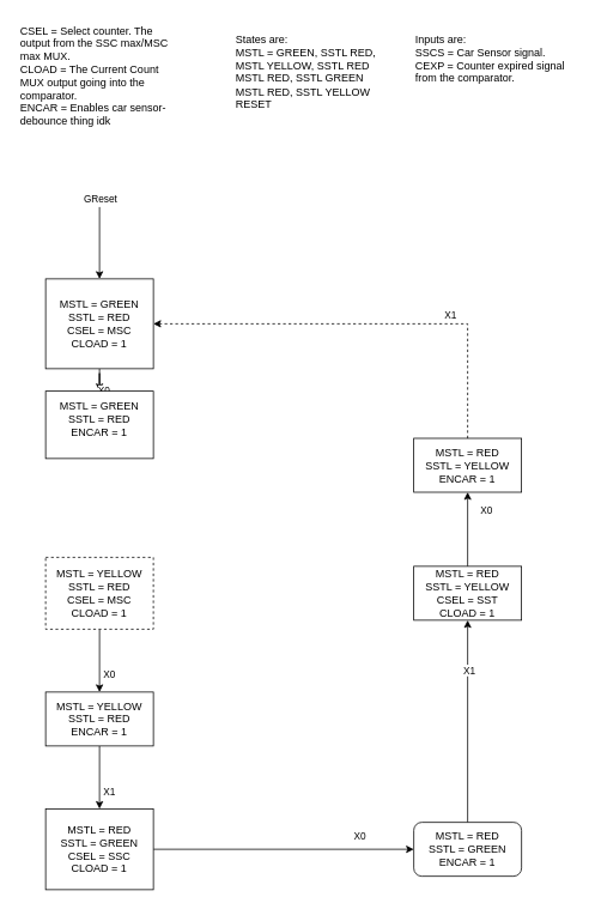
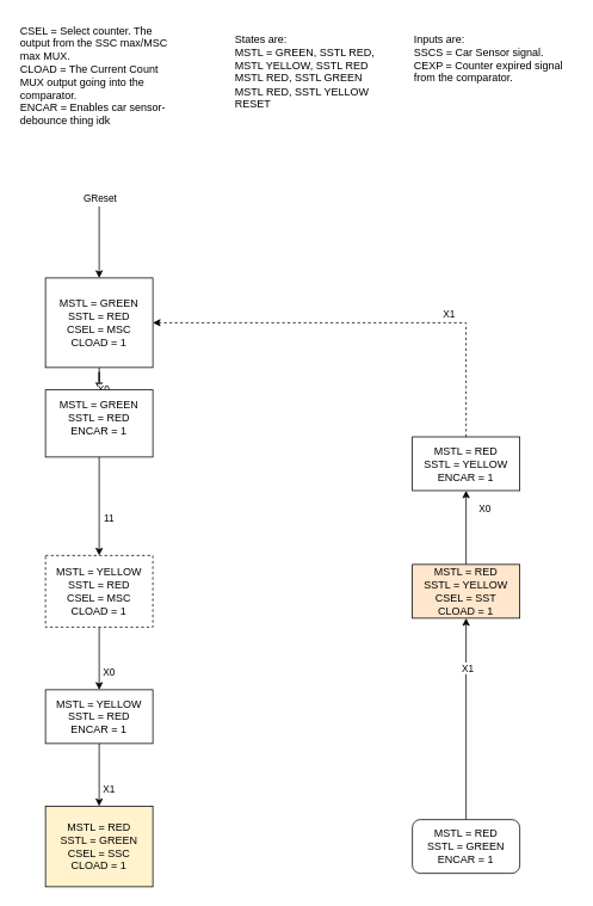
  <mxCell id="0" />
  <mxCell id="1" parent="0" />
  <mxCell id="2" value="" style="edgeStyle=orthogonalEdgeStyle;rounded=0;orthogonalLoop=1;jettySize=auto;html=1;" edge="1" parent="1" source="4" target="11"><mxGeometry relative="1" as="geometry" /></mxCell>
  <mxCell id="3" value="X0" style="edgeLabel;html=1;align=center;verticalAlign=middle;resizable=0;points=[];" vertex="1" connectable="0" parent="2"><mxGeometry x="0.125" y="3" relative="1" as="geometry"><mxPoint x="7" y="15" as="offset" /></mxGeometry></mxCell>
  <mxCell id="4" value="MSTL = GREEN&lt;div&gt;SSTL = RED&lt;/div&gt;&lt;div&gt;CSEL = MSC&lt;/div&gt;&lt;div&gt;CLOAD = 1&lt;/div&gt;" style="rounded=0;whiteSpace=wrap;html=1;" vertex="1" parent="1"><mxGeometry x="50" y="310" width="120" height="100" as="geometry" /></mxCell>
  <mxCell id="5" value="" style="endArrow=classic;html=1;rounded=0;entryX=0.5;entryY=0;entryDx=0;entryDy=0;" edge="1" parent="1" target="4"><mxGeometry width="50" height="50" relative="1" as="geometry"><mxPoint x="110" y="230" as="sourcePoint" /><mxPoint x="30" y="210" as="targetPoint" /></mxGeometry></mxCell>
  <mxCell id="6" value="GReset" style="edgeLabel;html=1;align=center;verticalAlign=middle;resizable=0;points=[];" vertex="1" connectable="0" parent="5"><mxGeometry x="-0.225" relative="1" as="geometry"><mxPoint y="-41" as="offset" /></mxGeometry></mxCell>
  <mxCell id="7" value="CSEL = Select counter. The output from the SSC max/MSC max MUX.&lt;div&gt;CLOAD = The Current Count MUX output going into the comparator.&lt;/div&gt;&lt;div&gt;&lt;div&gt;ENCAR = Enables car sensor-debounce thing idk&lt;/div&gt;&lt;/div&gt;&lt;div&gt;&lt;br&gt;&lt;/div&gt;" style="text;html=1;whiteSpace=wrap;overflow=hidden;rounded=0;" vertex="1" parent="1"><mxGeometry x="20" y="20" width="180" height="170" as="geometry" /></mxCell>
  <mxCell id="8" value="States are:&lt;br&gt;MSTL = GREEN, SSTL RED,&lt;div&gt;MSTL YELLOW, SSTL RED&lt;/div&gt;&lt;div&gt;MSTL RED, SSTL GREEN&lt;/div&gt;&lt;div&gt;MSTL RED, SSTL YELLOW&lt;/div&gt;&lt;div&gt;RESET&lt;/div&gt;" style="text;html=1;whiteSpace=wrap;overflow=hidden;rounded=0;" vertex="1" parent="1"><mxGeometry x="260" y="30" width="180" height="120" as="geometry" /></mxCell>
+ <mxCell id="9" value="" style="edgeStyle=orthogonalEdgeStyle;rounded=0;orthogonalLoop=1;jettySize=auto;html=1;" edge="1" parent="1" source="11" target="15"><mxGeometry relative="1" as="geometry" /></mxCell>
+ <mxCell id="10" value="11" style="edgeLabel;html=1;align=center;verticalAlign=middle;resizable=0;points=[];" vertex="1" connectable="0" parent="9"><mxGeometry x="-0.015" y="-2" relative="1" as="geometry"><mxPoint x="12" y="13" as="offset" /></mxGeometry></mxCell>
  <mxCell id="11" value="MSTL = GREEN&lt;div&gt;&lt;span style=&quot;background-color: initial;&quot;&gt;SSTL = RED&lt;/span&gt;&lt;/div&gt;&lt;div&gt;ENCAR = 1&lt;br&gt;&lt;div&gt;&lt;br&gt;&lt;/div&gt;&lt;/div&gt;" style="rounded=0;whiteSpace=wrap;html=1;" vertex="1" parent="1"><mxGeometry x="50" y="435" width="120" height="75" as="geometry" /></mxCell>
  <mxCell id="12" value="Inputs are:&lt;div&gt;SSCS = Car Sensor signal.&lt;br&gt;CEXP = Counter expired signal from the comparator.&lt;br&gt;&lt;/div&gt;" style="text;html=1;whiteSpace=wrap;overflow=hidden;rounded=0;" vertex="1" parent="1"><mxGeometry x="460" y="30" width="180" height="120" as="geometry" /></mxCell>
  <mxCell id="13" value="" style="edgeStyle=orthogonalEdgeStyle;rounded=0;orthogonalLoop=1;jettySize=auto;html=1;" edge="1" parent="1" source="15" target="18"><mxGeometry relative="1" as="geometry" /></mxCell>
  <mxCell id="14" value="X0" style="edgeLabel;html=1;align=center;verticalAlign=middle;resizable=0;points=[];" vertex="1" connectable="0" parent="13"><mxGeometry x="0.143" y="-2" relative="1" as="geometry"><mxPoint x="12" y="10" as="offset" /></mxGeometry></mxCell>
  <mxCell id="15" value="MSTL = YELLOW&lt;div&gt;SSTL = RED&lt;/div&gt;&lt;div&gt;CSEL = MSC&lt;/div&gt;&lt;div&gt;CLOAD = 1&lt;/div&gt;" style="rounded=0;whiteSpace=wrap;html=1;dashed=1;" vertex="1" parent="1"><mxGeometry x="50" y="620" width="120" height="80" as="geometry" /></mxCell>
  <mxCell id="16" value="" style="edgeStyle=orthogonalEdgeStyle;rounded=0;orthogonalLoop=1;jettySize=auto;html=1;" edge="1" parent="1" source="18" target="21"><mxGeometry relative="1" as="geometry" /></mxCell>
  <mxCell id="17" value="X1" style="edgeLabel;html=1;align=center;verticalAlign=middle;resizable=0;points=[];" vertex="1" connectable="0" parent="16"><mxGeometry x="0.314" y="1" relative="1" as="geometry"><mxPoint x="9" y="4" as="offset" /></mxGeometry></mxCell>
  <mxCell id="18" value="MSTL = YELLOW&lt;div&gt;SSTL = RED&lt;/div&gt;&lt;div&gt;ENCAR = 1&lt;/div&gt;" style="rounded=0;whiteSpace=wrap;html=1;" vertex="1" parent="1"><mxGeometry x="50" y="770" width="120" height="60" as="geometry" /></mxCell>
- <mxCell id="19" value="" style="edgeStyle=orthogonalEdgeStyle;rounded=0;orthogonalLoop=1;jettySize=auto;html=1;" edge="1" parent="1" source="21" target="24"><mxGeometry relative="1" as="geometry" /></mxCell>
- <mxCell id="20" value="X0" style="edgeLabel;html=1;align=center;verticalAlign=middle;resizable=0;points=[];" vertex="1" connectable="0" parent="19"><mxGeometry x="0.578" y="-1" relative="1" as="geometry"><mxPoint y="-16" as="offset" /></mxGeometry></mxCell>
- <mxCell id="21" value="MSTL = RED&lt;div&gt;SSTL = GREEN&lt;/div&gt;&lt;div&gt;CSEL = SSC&lt;/div&gt;&lt;div&gt;CLOAD = 1&lt;/div&gt;" style="rounded=0;whiteSpace=wrap;html=1;" vertex="1" parent="1"><mxGeometry x="50" y="900" width="120" height="90" as="geometry" /></mxCell>
+ <mxCell id="21" value="MSTL = RED&lt;div&gt;SSTL = GREEN&lt;/div&gt;&lt;div&gt;CSEL = SSC&lt;/div&gt;&lt;div&gt;CLOAD = 1&lt;/div&gt;" style="rounded=0;whiteSpace=wrap;html=1;fillColor=#fff2cc;" vertex="1" parent="1"><mxGeometry x="50" y="900" width="120" height="90" as="geometry" /></mxCell>
  <mxCell id="22" value="" style="edgeStyle=orthogonalEdgeStyle;rounded=0;orthogonalLoop=1;jettySize=auto;html=1;" edge="1" parent="1" source="24" target="27"><mxGeometry relative="1" as="geometry" /></mxCell>
  <mxCell id="23" value="X1" style="edgeLabel;html=1;align=center;verticalAlign=middle;resizable=0;points=[];" vertex="1" connectable="0" parent="22"><mxGeometry x="0.4" y="3" relative="1" as="geometry"><mxPoint x="4" y="-12" as="offset" /></mxGeometry></mxCell>
  <mxCell id="24" value="MSTL = RED&lt;div&gt;SSTL = GREEN&lt;/div&gt;&lt;div&gt;ENCAR = 1&lt;/div&gt;" style="whiteSpace=wrap;html=1;rounded=1;" vertex="1" parent="1"><mxGeometry x="460" y="915" width="120" height="60" as="geometry" /></mxCell>
  <mxCell id="25" value="" style="edgeStyle=orthogonalEdgeStyle;rounded=0;orthogonalLoop=1;jettySize=auto;html=1;" edge="1" parent="1" source="27" target="30"><mxGeometry relative="1" as="geometry" /></mxCell>
  <mxCell id="26" value="X0" style="edgeLabel;html=1;align=center;verticalAlign=middle;resizable=0;points=[];" vertex="1" connectable="0" parent="25"><mxGeometry x="0.365" y="1" relative="1" as="geometry"><mxPoint x="21" y="-7" as="offset" /></mxGeometry></mxCell>
- <mxCell id="27" value="MSTL = RED&lt;div&gt;SSTL = YELLOW&lt;/div&gt;&lt;div&gt;CSEL = SST&lt;/div&gt;&lt;div&gt;CLOAD = 1&lt;/div&gt;" style="rounded=0;whiteSpace=wrap;html=1;" vertex="1" parent="1"><mxGeometry x="460" y="630" width="120" height="60" as="geometry" /></mxCell>
+ <mxCell id="27" value="MSTL = RED&lt;div&gt;SSTL = YELLOW&lt;/div&gt;&lt;div&gt;CSEL = SST&lt;/div&gt;&lt;div&gt;CLOAD = 1&lt;/div&gt;" style="rounded=0;whiteSpace=wrap;html=1;fillColor=#ffe6cc;" vertex="1" parent="1"><mxGeometry x="460" y="630" width="120" height="60" as="geometry" /></mxCell>
  <mxCell id="28" style="edgeStyle=orthogonalEdgeStyle;rounded=0;orthogonalLoop=1;jettySize=auto;html=1;entryX=1;entryY=0.5;entryDx=0;entryDy=0;dashed=1;" edge="1" parent="1" source="30" target="4"><mxGeometry relative="1" as="geometry"><Array as="points"><mxPoint x="520" y="360" /></Array></mxGeometry></mxCell>
  <mxCell id="29" value="X1" style="edgeLabel;html=1;align=center;verticalAlign=middle;resizable=0;points=[];" vertex="1" connectable="0" parent="28"><mxGeometry x="-0.056" y="-2" relative="1" as="geometry"><mxPoint x="78" y="-8" as="offset" /></mxGeometry></mxCell>
  <mxCell id="30" value="MSTL = RED&lt;div&gt;SSTL = YELLOW&lt;/div&gt;&lt;div&gt;ENCAR = 1&lt;/div&gt;" style="rounded=0;whiteSpace=wrap;html=1;" vertex="1" parent="1"><mxGeometry x="460" y="487.5" width="120" height="60" as="geometry" /></mxCell>
